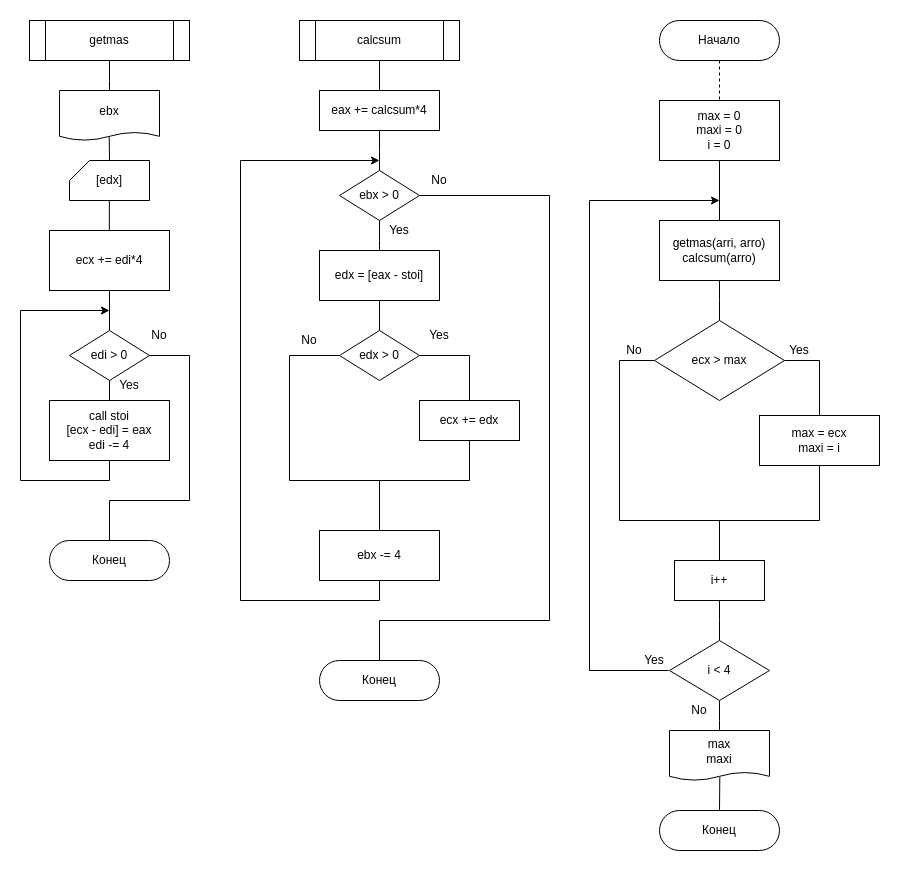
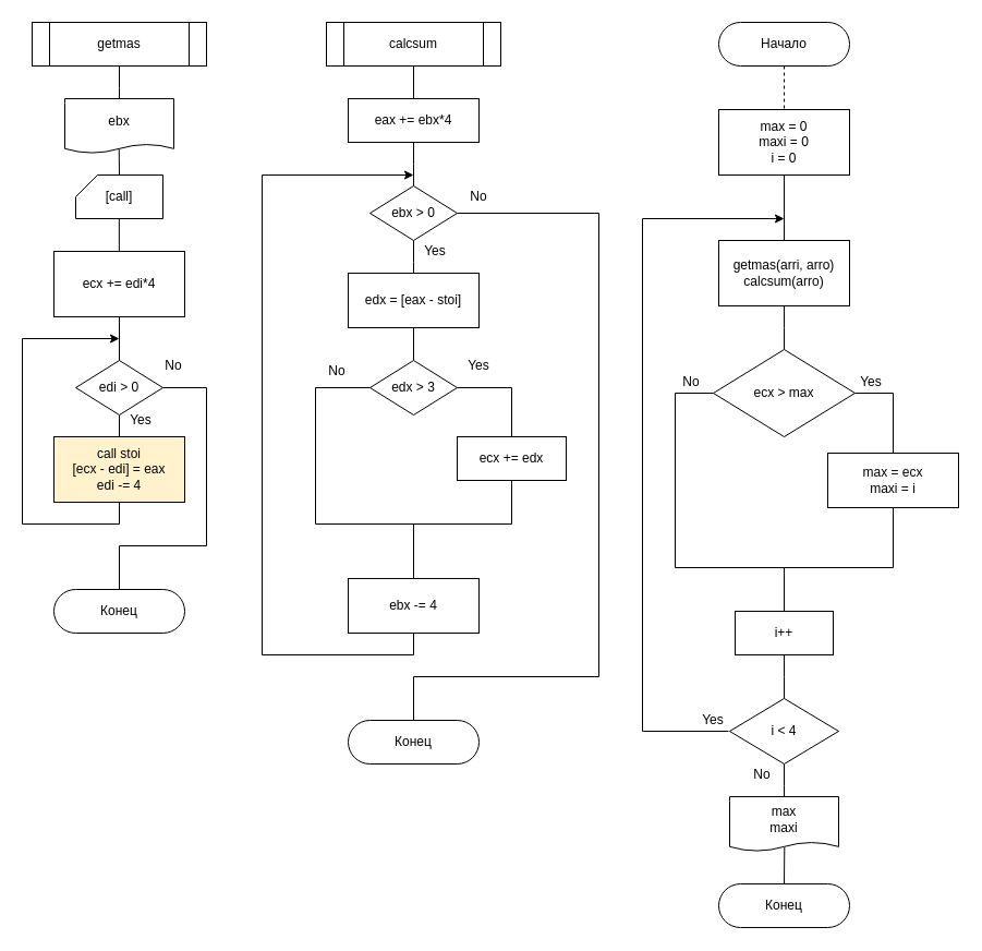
  <mxCell id="0" />
  <mxCell id="1" parent="0" />
  <mxCell id="2" style="edgeStyle=orthogonalEdgeStyle;rounded=0;orthogonalLoop=1;jettySize=auto;html=1;endArrow=none;endFill=0;exitX=0.497;exitY=0.89;exitDx=0;exitDy=0;exitPerimeter=0;" edge="1" parent="1" source="6"><mxGeometry relative="1" as="geometry"><mxPoint x="109" y="160" as="targetPoint" /></mxGeometry></mxCell>
  <mxCell id="3" style="edgeStyle=orthogonalEdgeStyle;rounded=0;orthogonalLoop=1;jettySize=auto;html=1;endArrow=none;endFill=0;" edge="1" parent="1" source="4"><mxGeometry relative="1" as="geometry"><mxPoint x="109" y="90" as="targetPoint" /></mxGeometry></mxCell>
  <mxCell id="4" value="getmas" style="shape=process;whiteSpace=wrap;html=1;backgroundOutline=1;" vertex="1" parent="1"><mxGeometry x="29" y="20" width="160" height="40" as="geometry" /></mxCell>
  <mxCell id="5" style="edgeStyle=orthogonalEdgeStyle;rounded=0;orthogonalLoop=1;jettySize=auto;html=1;endArrow=none;endFill=0;" edge="1" parent="1"><mxGeometry relative="1" as="geometry"><mxPoint x="108.85" y="230" as="targetPoint" /><mxPoint x="108.85" y="200" as="sourcePoint" /></mxGeometry></mxCell>
  <mxCell id="6" value="ebx" style="shape=document;whiteSpace=wrap;html=1;boundedLbl=1;size=0.167;" vertex="1" parent="1"><mxGeometry x="59" y="90" width="100" height="50" as="geometry" /></mxCell>
  <mxCell id="7" style="edgeStyle=orthogonalEdgeStyle;rounded=0;orthogonalLoop=1;jettySize=auto;html=1;entryX=0.5;entryY=0;entryDx=0;entryDy=0;endArrow=none;endFill=0;exitX=0.5;exitY=1;exitDx=0;exitDy=0;" edge="1" parent="1" source="8" target="11"><mxGeometry relative="1" as="geometry"><mxPoint x="109" y="300" as="sourcePoint" /></mxGeometry></mxCell>
  <mxCell id="8" value="ecx += edi*4" style="rounded=0;whiteSpace=wrap;html=1;" vertex="1" parent="1"><mxGeometry x="49" y="230" width="120" height="60" as="geometry" /></mxCell>
  <mxCell id="9" style="edgeStyle=orthogonalEdgeStyle;rounded=0;orthogonalLoop=1;jettySize=auto;html=1;endArrow=none;endFill=0;" edge="1" parent="1" source="11"><mxGeometry relative="1" as="geometry"><mxPoint x="109" y="400" as="targetPoint" /></mxGeometry></mxCell>
  <mxCell id="10" style="edgeStyle=orthogonalEdgeStyle;rounded=0;orthogonalLoop=1;jettySize=auto;html=1;exitX=1;exitY=0.5;exitDx=0;exitDy=0;endArrow=none;endFill=0;" edge="1" parent="1" source="11"><mxGeometry relative="1" as="geometry"><mxPoint x="109" y="540" as="targetPoint" /><Array as="points"><mxPoint x="189" y="355" /><mxPoint x="189" y="500" /><mxPoint x="109" y="500" /></Array></mxGeometry></mxCell>
  <mxCell id="11" value="edi &amp;gt; 0" style="rhombus;whiteSpace=wrap;html=1;" vertex="1" parent="1"><mxGeometry x="69" y="330" width="80" height="50" as="geometry" /></mxCell>
  <mxCell id="12" value="Yes" style="text;html=1;align=center;verticalAlign=middle;whiteSpace=wrap;rounded=0;" vertex="1" parent="1"><mxGeometry x="99" y="370" width="60" height="30" as="geometry" /></mxCell>
  <mxCell id="13" style="edgeStyle=orthogonalEdgeStyle;rounded=0;orthogonalLoop=1;jettySize=auto;html=1;" edge="1" parent="1" source="14"><mxGeometry relative="1" as="geometry"><mxPoint x="109" y="310" as="targetPoint" /><Array as="points"><mxPoint x="109" y="480" /><mxPoint x="20" y="480" /><mxPoint x="20" y="310" /><mxPoint x="109" y="310" /></Array></mxGeometry></mxCell>
- <mxCell id="14" value="call stoi&lt;div&gt;[ecx - edi] = eax&lt;/div&gt;&lt;div&gt;edi -= 4&lt;/div&gt;" style="rounded=0;whiteSpace=wrap;html=1;" vertex="1" parent="1"><mxGeometry x="49" y="400" width="120" height="60" as="geometry" /></mxCell>
+ <mxCell id="14" value="call stoi&lt;div&gt;[ecx - edi] = eax&lt;/div&gt;&lt;div&gt;edi -= 4&lt;/div&gt;" style="rounded=0;whiteSpace=wrap;html=1;fillColor=#fff2cc;" vertex="1" parent="1"><mxGeometry x="49" y="400" width="120" height="60" as="geometry" /></mxCell>
  <mxCell id="15" value="No" style="text;html=1;align=center;verticalAlign=middle;whiteSpace=wrap;rounded=0;" vertex="1" parent="1"><mxGeometry x="129" y="320" width="60" height="30" as="geometry" /></mxCell>
  <mxCell id="16" value="Конец" style="rounded=1;whiteSpace=wrap;html=1;arcSize=50;" vertex="1" parent="1"><mxGeometry x="49" y="540" width="120" height="40" as="geometry" /></mxCell>
- <mxCell id="17" value="[edx]" style="shape=card;whiteSpace=wrap;html=1;size=20;" vertex="1" parent="1"><mxGeometry x="69" y="160" width="80" height="40" as="geometry" /></mxCell>
+ <mxCell id="17" value="[call]" style="shape=card;whiteSpace=wrap;html=1;size=20;" vertex="1" parent="1"><mxGeometry x="69" y="160" width="80" height="40" as="geometry" /></mxCell>
  <mxCell id="18" value="calcsum" style="shape=process;whiteSpace=wrap;html=1;backgroundOutline=1;" vertex="1" parent="1"><mxGeometry x="299" y="20" width="160" height="40" as="geometry" /></mxCell>
  <mxCell id="19" style="edgeStyle=orthogonalEdgeStyle;rounded=0;orthogonalLoop=1;jettySize=auto;html=1;entryX=0.5;entryY=1;entryDx=0;entryDy=0;endArrow=none;endFill=0;" edge="1" parent="1" source="21" target="18"><mxGeometry relative="1" as="geometry" /></mxCell>
  <mxCell id="20" style="edgeStyle=orthogonalEdgeStyle;rounded=0;orthogonalLoop=1;jettySize=auto;html=1;endArrow=none;endFill=0;" edge="1" parent="1" source="21"><mxGeometry relative="1" as="geometry"><mxPoint x="379" y="170" as="targetPoint" /></mxGeometry></mxCell>
- <mxCell id="21" value="eax += calcsum*4" style="rounded=0;whiteSpace=wrap;html=1;" vertex="1" parent="1"><mxGeometry x="319" y="90" width="120" height="40" as="geometry" /></mxCell>
+ <mxCell id="21" value="eax += ebx*4" style="rounded=0;whiteSpace=wrap;html=1;" vertex="1" parent="1"><mxGeometry x="319" y="90" width="120" height="40" as="geometry" /></mxCell>
  <mxCell id="22" style="edgeStyle=orthogonalEdgeStyle;rounded=0;orthogonalLoop=1;jettySize=auto;html=1;endArrow=none;endFill=0;" edge="1" parent="1" source="24"><mxGeometry relative="1" as="geometry"><mxPoint x="379" y="250" as="targetPoint" /></mxGeometry></mxCell>
  <mxCell id="23" style="edgeStyle=orthogonalEdgeStyle;rounded=0;orthogonalLoop=1;jettySize=auto;html=1;endArrow=none;endFill=0;" edge="1" parent="1" source="24"><mxGeometry relative="1" as="geometry"><mxPoint x="379" y="660" as="targetPoint" /><Array as="points"><mxPoint x="549" y="195" /><mxPoint x="549" y="620" /><mxPoint x="379" y="620" /></Array></mxGeometry></mxCell>
  <mxCell id="24" value="ebx &amp;gt; 0" style="rhombus;whiteSpace=wrap;html=1;" vertex="1" parent="1"><mxGeometry x="339" y="170" width="80" height="50" as="geometry" /></mxCell>
  <mxCell id="25" value="&lt;div&gt;edx = [eax - stoi]&lt;/div&gt;" style="rounded=0;whiteSpace=wrap;html=1;" vertex="1" parent="1"><mxGeometry x="319" y="250" width="120" height="50" as="geometry" /></mxCell>
  <mxCell id="26" style="edgeStyle=orthogonalEdgeStyle;rounded=0;orthogonalLoop=1;jettySize=auto;html=1;endArrow=none;endFill=0;" edge="1" parent="1" source="28"><mxGeometry relative="1" as="geometry"><mxPoint x="379" y="530" as="targetPoint" /><Array as="points"><mxPoint x="289" y="355" /><mxPoint x="289" y="480" /><mxPoint x="379" y="480" /></Array></mxGeometry></mxCell>
  <mxCell id="27" style="edgeStyle=orthogonalEdgeStyle;rounded=0;orthogonalLoop=1;jettySize=auto;html=1;entryX=0.5;entryY=0;entryDx=0;entryDy=0;endArrow=none;endFill=0;" edge="1" parent="1" source="28" target="33"><mxGeometry relative="1" as="geometry"><Array as="points"><mxPoint x="469" y="355" /></Array></mxGeometry></mxCell>
- <mxCell id="28" value="edx &amp;gt; 0" style="rhombus;whiteSpace=wrap;html=1;" vertex="1" parent="1"><mxGeometry x="339" y="330" width="80" height="50" as="geometry" /></mxCell>
+ <mxCell id="28" value="edx &amp;gt; 3" style="rhombus;whiteSpace=wrap;html=1;" vertex="1" parent="1"><mxGeometry x="339" y="330" width="80" height="50" as="geometry" /></mxCell>
  <mxCell id="29" style="edgeStyle=orthogonalEdgeStyle;rounded=0;orthogonalLoop=1;jettySize=auto;html=1;entryX=0.5;entryY=0;entryDx=0;entryDy=0;endArrow=none;endFill=0;" edge="1" parent="1" source="25" target="28"><mxGeometry relative="1" as="geometry" /></mxCell>
  <mxCell id="30" value="Yes" style="text;html=1;align=center;verticalAlign=middle;whiteSpace=wrap;rounded=0;" vertex="1" parent="1"><mxGeometry x="379" y="220" width="40" height="20" as="geometry" /></mxCell>
  <mxCell id="31" value="Yes" style="text;html=1;align=center;verticalAlign=middle;whiteSpace=wrap;rounded=0;" vertex="1" parent="1"><mxGeometry x="419" y="325" width="40" height="20" as="geometry" /></mxCell>
  <mxCell id="32" style="edgeStyle=orthogonalEdgeStyle;rounded=0;orthogonalLoop=1;jettySize=auto;html=1;endArrow=none;endFill=0;" edge="1" parent="1" source="33"><mxGeometry relative="1" as="geometry"><mxPoint x="379" y="530" as="targetPoint" /><Array as="points"><mxPoint x="469" y="480" /><mxPoint x="379" y="480" /></Array></mxGeometry></mxCell>
  <mxCell id="33" value="&lt;div&gt;ecx += edx&lt;/div&gt;" style="rounded=0;whiteSpace=wrap;html=1;" vertex="1" parent="1"><mxGeometry x="419" y="400" width="100" height="40" as="geometry" /></mxCell>
  <mxCell id="34" value="No" style="text;html=1;align=center;verticalAlign=middle;whiteSpace=wrap;rounded=0;" vertex="1" parent="1"><mxGeometry x="289" y="330" width="40" height="20" as="geometry" /></mxCell>
  <mxCell id="35" style="edgeStyle=orthogonalEdgeStyle;rounded=0;orthogonalLoop=1;jettySize=auto;html=1;" edge="1" parent="1" source="36"><mxGeometry relative="1" as="geometry"><mxPoint x="379" y="160" as="targetPoint" /><Array as="points"><mxPoint x="379" y="600" /><mxPoint x="240" y="600" /><mxPoint x="240" y="160" /></Array></mxGeometry></mxCell>
  <mxCell id="36" value="&lt;div&gt;ebx -= 4&lt;/div&gt;" style="rounded=0;whiteSpace=wrap;html=1;" vertex="1" parent="1"><mxGeometry x="319" y="530" width="120" height="50" as="geometry" /></mxCell>
  <mxCell id="37" value="No" style="text;html=1;align=center;verticalAlign=middle;whiteSpace=wrap;rounded=0;" vertex="1" parent="1"><mxGeometry x="419" y="170" width="40" height="20" as="geometry" /></mxCell>
  <mxCell id="38" value="Конец" style="rounded=1;whiteSpace=wrap;html=1;arcSize=50;" vertex="1" parent="1"><mxGeometry x="319" y="660" width="120" height="40" as="geometry" /></mxCell>
  <mxCell id="39" style="edgeStyle=orthogonalEdgeStyle;rounded=0;orthogonalLoop=1;jettySize=auto;html=1;entryX=0.5;entryY=0;entryDx=0;entryDy=0;endArrow=none;endFill=0;dashed=1;" edge="1" parent="1" source="40" target="60"><mxGeometry relative="1" as="geometry" /></mxCell>
  <mxCell id="40" value="Начало" style="rounded=1;whiteSpace=wrap;html=1;arcSize=50;" vertex="1" parent="1"><mxGeometry x="659" y="20" width="120" height="40" as="geometry" /></mxCell>
  <mxCell id="41" style="edgeStyle=orthogonalEdgeStyle;rounded=0;orthogonalLoop=1;jettySize=auto;html=1;endArrow=none;endFill=0;" edge="1" parent="1" source="42"><mxGeometry relative="1" as="geometry"><mxPoint x="719" y="320" as="targetPoint" /></mxGeometry></mxCell>
  <mxCell id="42" value="getmas(arri, arro)&lt;div&gt;calcsum(arro)&lt;/div&gt;" style="rounded=0;whiteSpace=wrap;html=1;" vertex="1" parent="1"><mxGeometry x="659" y="220" width="120" height="60" as="geometry" /></mxCell>
  <mxCell id="43" style="edgeStyle=orthogonalEdgeStyle;rounded=0;orthogonalLoop=1;jettySize=auto;html=1;endArrow=none;endFill=0;" edge="1" parent="1" source="45"><mxGeometry relative="1" as="geometry"><mxPoint x="719" y="560" as="targetPoint" /><Array as="points"><mxPoint x="619" y="360" /><mxPoint x="619" y="520" /><mxPoint x="719" y="520" /></Array></mxGeometry></mxCell>
  <mxCell id="44" style="edgeStyle=orthogonalEdgeStyle;rounded=0;orthogonalLoop=1;jettySize=auto;html=1;exitX=1;exitY=0.5;exitDx=0;exitDy=0;endArrow=none;endFill=0;" edge="1" parent="1" source="45" target="48"><mxGeometry relative="1" as="geometry" /></mxCell>
  <mxCell id="45" value="ecx &amp;gt; max" style="rhombus;whiteSpace=wrap;html=1;" vertex="1" parent="1"><mxGeometry x="654" y="320" width="130" height="80" as="geometry" /></mxCell>
  <mxCell id="46" value="Yes" style="text;html=1;align=center;verticalAlign=middle;whiteSpace=wrap;rounded=0;" vertex="1" parent="1"><mxGeometry x="779" y="340" width="40" height="20" as="geometry" /></mxCell>
  <mxCell id="47" style="edgeStyle=orthogonalEdgeStyle;rounded=0;orthogonalLoop=1;jettySize=auto;html=1;endArrow=none;endFill=0;" edge="1" parent="1" source="48"><mxGeometry relative="1" as="geometry"><mxPoint x="719" y="560" as="targetPoint" /><Array as="points"><mxPoint x="819" y="520" /><mxPoint x="719" y="520" /></Array></mxGeometry></mxCell>
  <mxCell id="48" value="&lt;div&gt;max = ecx&lt;/div&gt;&lt;div&gt;maxi = i&lt;/div&gt;" style="rounded=0;whiteSpace=wrap;html=1;" vertex="1" parent="1"><mxGeometry x="759" y="415" width="120" height="50" as="geometry" /></mxCell>
  <mxCell id="49" value="No" style="text;html=1;align=center;verticalAlign=middle;whiteSpace=wrap;rounded=0;" vertex="1" parent="1"><mxGeometry x="614" y="340" width="40" height="20" as="geometry" /></mxCell>
  <mxCell id="50" style="edgeStyle=orthogonalEdgeStyle;rounded=0;orthogonalLoop=1;jettySize=auto;html=1;endArrow=none;endFill=0;" edge="1" parent="1" source="51"><mxGeometry relative="1" as="geometry"><mxPoint x="719" y="640" as="targetPoint" /></mxGeometry></mxCell>
  <mxCell id="51" value="i++" style="rounded=0;whiteSpace=wrap;html=1;" vertex="1" parent="1"><mxGeometry x="674" y="560" width="90" height="40" as="geometry" /></mxCell>
  <mxCell id="52" style="edgeStyle=orthogonalEdgeStyle;rounded=0;orthogonalLoop=1;jettySize=auto;html=1;" edge="1" parent="1"><mxGeometry relative="1" as="geometry"><mxPoint x="719" y="200" as="targetPoint" /><mxPoint x="668" y="670" as="sourcePoint" /><Array as="points"><mxPoint x="589" y="670" /><mxPoint x="589" y="200" /></Array></mxGeometry></mxCell>
  <mxCell id="53" style="edgeStyle=orthogonalEdgeStyle;rounded=0;orthogonalLoop=1;jettySize=auto;html=1;endArrow=none;endFill=0;" edge="1" parent="1" source="54"><mxGeometry relative="1" as="geometry"><mxPoint x="719" y="730" as="targetPoint" /></mxGeometry></mxCell>
  <mxCell id="54" value="i &amp;lt; 4" style="rhombus;whiteSpace=wrap;html=1;" vertex="1" parent="1"><mxGeometry x="669" y="640" width="100" height="60" as="geometry" /></mxCell>
  <mxCell id="55" value="Yes" style="text;html=1;align=center;verticalAlign=middle;whiteSpace=wrap;rounded=0;" vertex="1" parent="1"><mxGeometry x="634" y="650" width="40" height="20" as="geometry" /></mxCell>
  <mxCell id="56" value="Конец" style="rounded=1;whiteSpace=wrap;html=1;arcSize=50;" vertex="1" parent="1"><mxGeometry x="659" y="810" width="120" height="40" as="geometry" /></mxCell>
  <mxCell id="57" style="edgeStyle=orthogonalEdgeStyle;rounded=0;orthogonalLoop=1;jettySize=auto;html=1;exitX=0.503;exitY=0.925;exitDx=0;exitDy=0;exitPerimeter=0;endArrow=none;endFill=0;" edge="1" parent="1" source="58"><mxGeometry relative="1" as="geometry"><mxPoint x="719" y="810" as="targetPoint" /></mxGeometry></mxCell>
  <mxCell id="58" value="max&lt;div&gt;maxi&lt;/div&gt;" style="shape=document;whiteSpace=wrap;html=1;boundedLbl=1;size=0.167;" vertex="1" parent="1"><mxGeometry x="669" y="730" width="100" height="50" as="geometry" /></mxCell>
  <mxCell id="59" style="edgeStyle=orthogonalEdgeStyle;rounded=0;orthogonalLoop=1;jettySize=auto;html=1;entryX=0.5;entryY=0;entryDx=0;entryDy=0;endArrow=none;endFill=0;" edge="1" parent="1" source="60" target="42"><mxGeometry relative="1" as="geometry" /></mxCell>
  <mxCell id="60" value="max = 0&lt;div&gt;maxi = 0&lt;/div&gt;&lt;div&gt;i = 0&lt;/div&gt;" style="rounded=0;whiteSpace=wrap;html=1;" vertex="1" parent="1"><mxGeometry x="659" y="100" width="120" height="60" as="geometry" /></mxCell>
  <mxCell id="61" value="No" style="text;html=1;align=center;verticalAlign=middle;whiteSpace=wrap;rounded=0;" vertex="1" parent="1"><mxGeometry x="679" y="700" width="40" height="20" as="geometry" /></mxCell>
